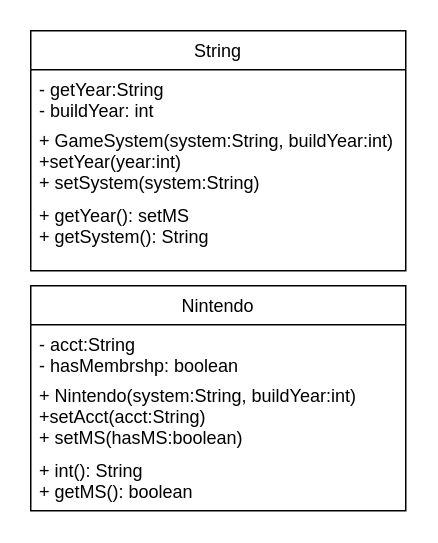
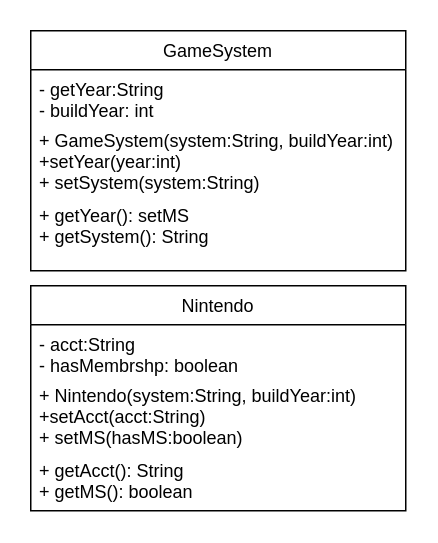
  <mxCell id="0" />
  <mxCell id="1" parent="0" />
  <mxCell id="2" value="Nintendo" style="swimlane;fontStyle=0;childLayout=stackLayout;horizontal=1;startSize=26;fillColor=none;horizontalStack=0;resizeParent=1;resizeParentMax=0;resizeLast=0;collapsible=1;marginBottom=0;" vertex="1" parent="1"><mxGeometry x="20" y="190" width="250" height="150" as="geometry" /></mxCell>
  <mxCell id="3" value="- acct:String&#10;- hasMembrshp: boolean" style="text;strokeColor=none;fillColor=none;align=left;verticalAlign=top;spacingLeft=4;spacingRight=4;overflow=hidden;rotatable=0;points=[[0,0.5],[1,0.5]];portConstraint=eastwest;" vertex="1" parent="2"><mxGeometry y="26" width="250" height="34" as="geometry" /></mxCell>
  <mxCell id="4" value="+ Nintendo(system:String, buildYear:int)&#10;+setAcct(acct:String)&#10;+ setMS(hasMS:boolean)" style="text;strokeColor=none;fillColor=none;align=left;verticalAlign=top;spacingLeft=4;spacingRight=4;overflow=hidden;rotatable=0;points=[[0,0.5],[1,0.5]];portConstraint=eastwest;" vertex="1" parent="2"><mxGeometry y="60" width="250" height="50" as="geometry" /></mxCell>
- <mxCell id="5" value="+ int(): String&#10;+ getMS(): boolean" style="text;strokeColor=none;fillColor=none;align=left;verticalAlign=top;spacingLeft=4;spacingRight=4;overflow=hidden;rotatable=0;points=[[0,0.5],[1,0.5]];portConstraint=eastwest;" vertex="1" parent="2"><mxGeometry y="110" width="250" height="40" as="geometry" /></mxCell>
- <mxCell id="6" value="String" style="swimlane;fontStyle=0;childLayout=stackLayout;horizontal=1;startSize=26;fillColor=none;horizontalStack=0;resizeParent=1;resizeParentMax=0;resizeLast=0;collapsible=1;marginBottom=0;" vertex="1" parent="1"><mxGeometry x="20" y="20" width="250" height="160" as="geometry" /></mxCell>
+ <mxCell id="5" value="+ getAcct(): String&#10;+ getMS(): boolean" style="text;strokeColor=none;fillColor=none;align=left;verticalAlign=top;spacingLeft=4;spacingRight=4;overflow=hidden;rotatable=0;points=[[0,0.5],[1,0.5]];portConstraint=eastwest;" vertex="1" parent="2"><mxGeometry y="110" width="250" height="40" as="geometry" /></mxCell>
+ <mxCell id="6" value="GameSystem" style="swimlane;fontStyle=0;childLayout=stackLayout;horizontal=1;startSize=26;fillColor=none;horizontalStack=0;resizeParent=1;resizeParentMax=0;resizeLast=0;collapsible=1;marginBottom=0;" vertex="1" parent="1"><mxGeometry x="20" y="20" width="250" height="160" as="geometry" /></mxCell>
  <mxCell id="7" value="- getYear:String&#10;- buildYear: int" style="text;strokeColor=none;fillColor=none;align=left;verticalAlign=top;spacingLeft=4;spacingRight=4;overflow=hidden;rotatable=0;points=[[0,0.5],[1,0.5]];portConstraint=eastwest;" vertex="1" parent="6"><mxGeometry y="26" width="250" height="34" as="geometry" /></mxCell>
  <mxCell id="8" value="+ GameSystem(system:String, buildYear:int)&#10;+setYear(year:int)&#10;+ setSystem(system:String)" style="text;strokeColor=none;fillColor=none;align=left;verticalAlign=top;spacingLeft=4;spacingRight=4;overflow=hidden;rotatable=0;points=[[0,0.5],[1,0.5]];portConstraint=eastwest;" vertex="1" parent="6"><mxGeometry y="60" width="250" height="50" as="geometry" /></mxCell>
  <mxCell id="9" value="+ getYear(): setMS&#10;+ getSystem(): String" style="text;strokeColor=none;fillColor=none;align=left;verticalAlign=top;spacingLeft=4;spacingRight=4;overflow=hidden;rotatable=0;points=[[0,0.5],[1,0.5]];portConstraint=eastwest;" vertex="1" parent="6"><mxGeometry y="110" width="250" height="50" as="geometry" /></mxCell>
